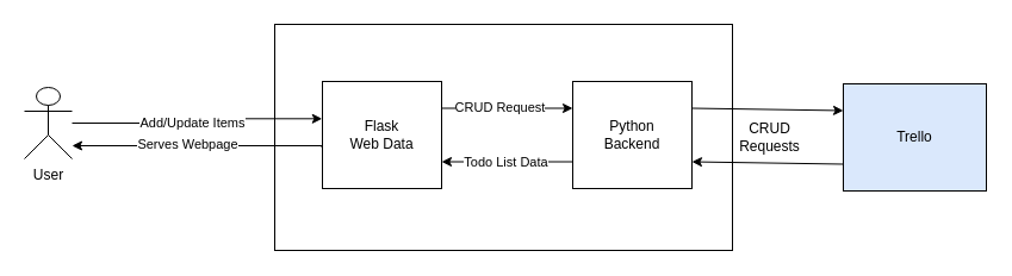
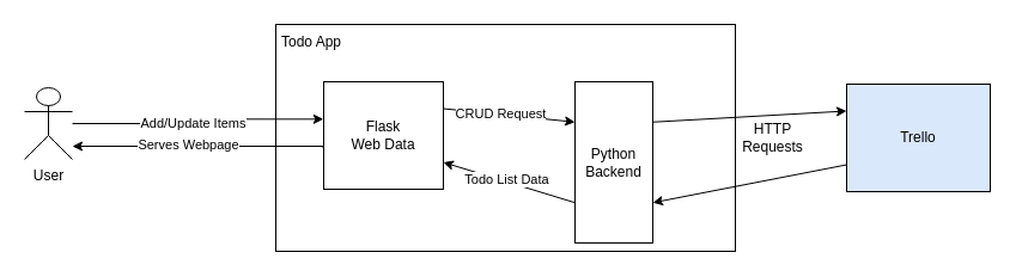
  <mxCell id="0" />
  <mxCell id="1" parent="0" />
  <mxCell id="2" value="" style="rounded=0;whiteSpace=wrap;html=1;align=center;" vertex="1" parent="1"><mxGeometry x="230" y="20" width="384" height="190" as="geometry" /></mxCell>
  <mxCell id="3" value="User" style="shape=umlActor;verticalLabelPosition=bottom;verticalAlign=top;html=1;outlineConnect=0;" vertex="1" parent="1"><mxGeometry x="20" y="73" width="40" height="60" as="geometry" /></mxCell>
  <mxCell id="4" style="edgeStyle=orthogonalEdgeStyle;rounded=0;orthogonalLoop=1;jettySize=auto;html=1;entryX=-0.002;entryY=0.348;entryDx=0;entryDy=0;entryPerimeter=0;" edge="1" parent="1" source="3" target="10"><mxGeometry relative="1" as="geometry"><mxPoint x="414" y="102.64" as="targetPoint" /></mxGeometry></mxCell>
  <mxCell id="5" value="Add/Update Items" style="edgeLabel;html=1;align=center;verticalAlign=middle;resizable=0;points=[];" vertex="1" connectable="0" parent="4"><mxGeometry x="-0.064" y="1" relative="1" as="geometry"><mxPoint as="offset" /></mxGeometry></mxCell>
  <mxCell id="6" value="Trello" style="rounded=0;whiteSpace=wrap;html=1;fillColor=#dae8fc;" vertex="1" parent="1"><mxGeometry x="707" y="70" width="120" height="90" as="geometry" /></mxCell>
  <mxCell id="7" value="" style="endArrow=classic;html=1;rounded=0;exitX=0;exitY=0.75;exitDx=0;exitDy=0;entryX=1;entryY=0.75;entryDx=0;entryDy=0;" edge="1" parent="1" source="6" target="14"><mxGeometry width="50" height="50" relative="1" as="geometry"><mxPoint x="560" y="170" as="sourcePoint" /><mxPoint x="610" y="120" as="targetPoint" /></mxGeometry></mxCell>
  <mxCell id="8" value="" style="endArrow=classic;html=1;rounded=0;entryX=0;entryY=0.25;entryDx=0;entryDy=0;exitX=1;exitY=0.25;exitDx=0;exitDy=0;" edge="1" parent="1" source="14" target="6"><mxGeometry width="50" height="50" relative="1" as="geometry"><mxPoint x="560" y="170" as="sourcePoint" /><mxPoint x="610" y="120" as="targetPoint" /></mxGeometry></mxCell>
- <mxCell id="9" value="CRUD&lt;div&gt;Requests&lt;/div&gt;" style="text;html=1;align=center;verticalAlign=middle;resizable=0;points=[];autosize=1;strokeColor=none;fillColor=none;" vertex="1" parent="1"><mxGeometry x="610" y="95" width="70" height="40" as="geometry" /></mxCell>
+ <mxCell id="9" value="HTTP&lt;div&gt;Requests&lt;/div&gt;" style="text;html=1;align=center;verticalAlign=middle;resizable=0;points=[];autosize=1;strokeColor=none;fillColor=none;" vertex="1" parent="1"><mxGeometry x="610" y="95" width="70" height="40" as="geometry" /></mxCell>
  <mxCell id="10" value="Flask&lt;div&gt;Web Data&lt;/div&gt;" style="rounded=0;whiteSpace=wrap;html=1;" vertex="1" parent="1"><mxGeometry x="270" y="68" width="100" height="90" as="geometry" /></mxCell>
  <mxCell id="11" style="edgeStyle=orthogonalEdgeStyle;rounded=0;orthogonalLoop=1;jettySize=auto;html=1;exitX=-0.006;exitY=0.614;exitDx=0;exitDy=0;exitPerimeter=0;" edge="1" parent="1" source="10" target="3"><mxGeometry relative="1" as="geometry"><mxPoint x="413.6" y="120.5" as="sourcePoint" /><Array as="points"><mxPoint x="269" y="122" /></Array></mxGeometry></mxCell>
  <mxCell id="12" value="Serves Webpage" style="edgeLabel;html=1;align=center;verticalAlign=middle;resizable=0;points=[];" vertex="1" connectable="0" parent="11"><mxGeometry x="0.114" y="1" relative="1" as="geometry"><mxPoint x="3" y="-3" as="offset" /></mxGeometry></mxCell>
- <mxCell id="14" value="Python&lt;div&gt;Backend&lt;/div&gt;" style="rounded=0;whiteSpace=wrap;html=1;" vertex="1" parent="1"><mxGeometry x="480" y="68" width="100" height="90" as="geometry" /></mxCell>
+ <mxCell id="13" value="Todo App" style="text;html=1;align=center;verticalAlign=middle;whiteSpace=wrap;rounded=0;" vertex="1" parent="1"><mxGeometry x="230" y="20" width="60" height="30" as="geometry" /></mxCell>
+ <mxCell id="14" value="Python&lt;div&gt;Backend&lt;/div&gt;" style="rounded=0;whiteSpace=wrap;html=1;" vertex="1" parent="1"><mxGeometry x="480" y="68" width="65" height="135" as="geometry" /></mxCell>
  <mxCell id="15" value="" style="endArrow=classic;html=1;rounded=0;exitX=1;exitY=0.25;exitDx=0;exitDy=0;entryX=0;entryY=0.25;entryDx=0;entryDy=0;" edge="1" parent="1" source="10" target="14"><mxGeometry width="50" height="50" relative="1" as="geometry"><mxPoint x="400" y="150" as="sourcePoint" /><mxPoint x="450" y="100" as="targetPoint" /></mxGeometry></mxCell>
  <mxCell id="16" value="CRUD Request" style="edgeLabel;html=1;align=center;verticalAlign=middle;resizable=0;points=[];" vertex="1" connectable="0" parent="15"><mxGeometry x="-0.131" y="1" relative="1" as="geometry"><mxPoint as="offset" /></mxGeometry></mxCell>
  <mxCell id="17" value="" style="endArrow=classic;html=1;rounded=0;exitX=0;exitY=0.75;exitDx=0;exitDy=0;entryX=1;entryY=0.75;entryDx=0;entryDy=0;" edge="1" parent="1" source="14" target="10"><mxGeometry width="50" height="50" relative="1" as="geometry"><mxPoint x="400" y="150" as="sourcePoint" /><mxPoint x="450" y="100" as="targetPoint" /></mxGeometry></mxCell>
  <mxCell id="18" value="Todo List Data" style="edgeLabel;html=1;align=center;verticalAlign=middle;resizable=0;points=[];" vertex="1" connectable="0" parent="17"><mxGeometry x="0.187" relative="1" as="geometry"><mxPoint x="8" as="offset" /></mxGeometry></mxCell>
